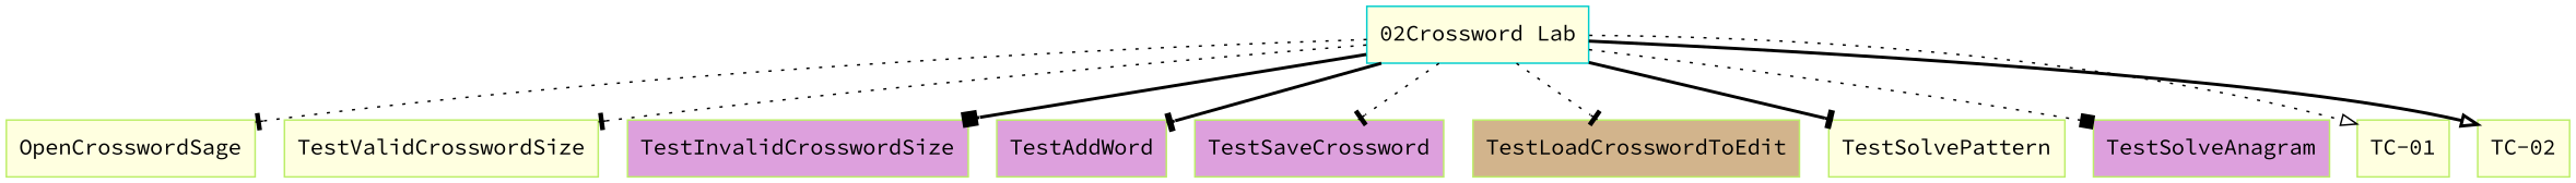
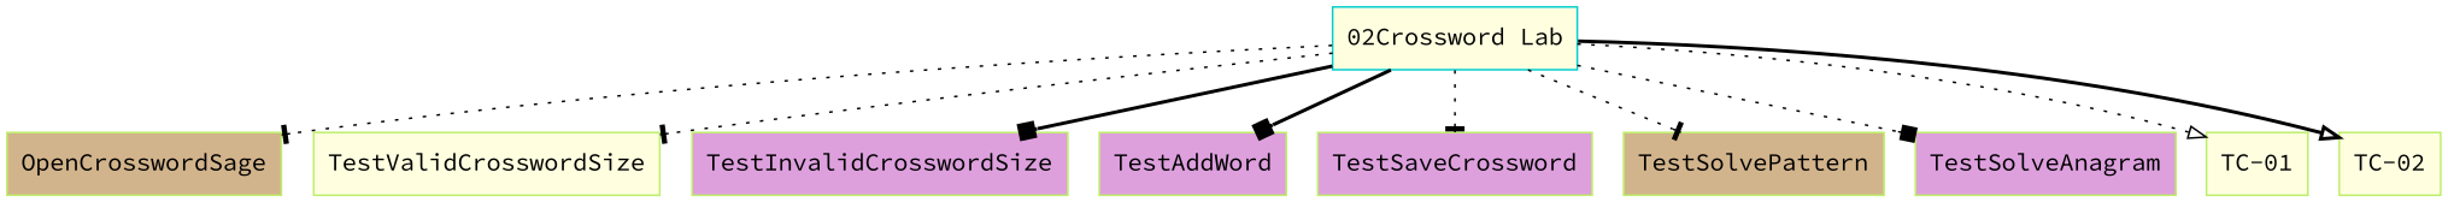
  digraph {
    fontname="Source Code Pro"
    node [color=darkolivegreen2 fillcolor=lightyellow fontname="Source Code Pro" shape=box style=filled]
    edge [arrowhead=tee fontname="Source Code Pro" style=dotted]
    "02Crossword Lab" [color=cyan3]
-   OpenCrosswordSage
+   OpenCrosswordSage [fillcolor=tan]
    TestValidCrosswordSize
    TestInvalidCrosswordSize [fillcolor=plum]
    TestAddWord [fillcolor=plum]
    TestSaveCrossword [fillcolor=plum]
-   TestLoadCrosswordToEdit [fillcolor=tan]
-   TestSolvePattern
+   TestSolvePattern [fillcolor=tan]
    TestSolveAnagram [fillcolor=plum]
    "TC-01"
    "TC-02"
    "02Crossword Lab" -> OpenCrosswordSage
    "02Crossword Lab" -> TestValidCrosswordSize
    "02Crossword Lab" -> TestInvalidCrosswordSize [arrowhead=box style=bold]
-   "02Crossword Lab" -> TestAddWord [style=bold]
+   "02Crossword Lab" -> TestAddWord [arrowhead=box style=bold]
    "02Crossword Lab" -> TestSaveCrossword
-   "02Crossword Lab" -> TestLoadCrosswordToEdit
-   "02Crossword Lab" -> TestSolvePattern [style=bold]
+   "02Crossword Lab" -> TestSolvePattern
    "02Crossword Lab" -> TestSolveAnagram [arrowhead=box]
    "02Crossword Lab" -> "TC-01" [arrowhead=onormal]
    "02Crossword Lab" -> "TC-02" [arrowhead=onormal style=bold]
  }
